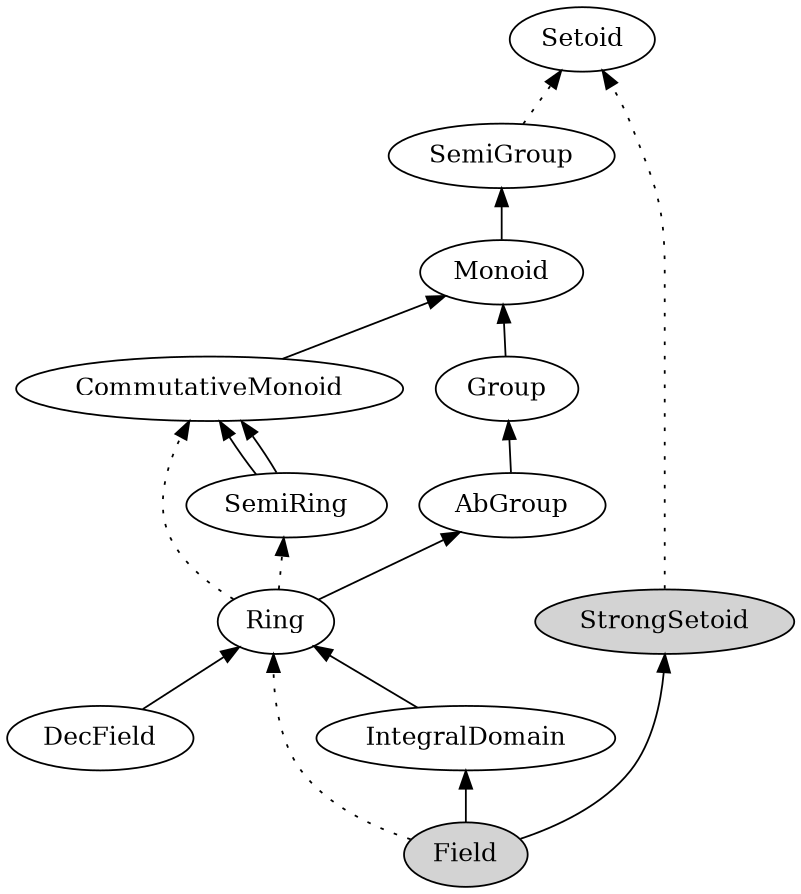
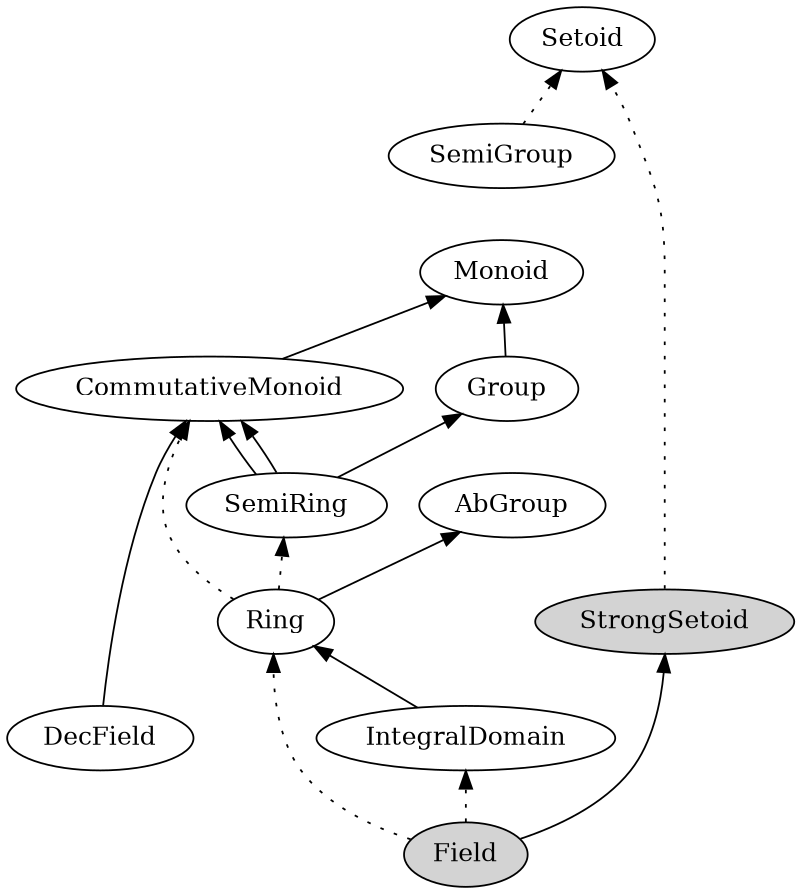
  digraph {
    rankdir=BT
    ranksep=0.4
    StrongSetoid [fillcolor=lightgrey style=filled]
    Setoid
    Field [fillcolor=lightgrey style=filled]
    Ring
    IntegralDomain
    CommutativeMonoid
    AbGroup
    SemiRing
    SemiGroup
    Monoid
    Group
    DecField
    StrongSetoid -> Setoid [style=dotted]
    Field -> StrongSetoid
    Field -> Ring [style=dotted]
-   Field -> IntegralDomain [style=solid]
+   Field -> IntegralDomain [style=dotted]
    Ring -> CommutativeMonoid [style=dotted]
    Ring -> AbGroup
    Ring -> SemiRing [style=dotted]
    IntegralDomain -> Ring
    CommutativeMonoid -> Monoid
-   AbGroup -> Group
+   SemiRing -> Group
    SemiRing -> CommutativeMonoid
    SemiRing -> CommutativeMonoid
    SemiGroup -> Setoid [style=dotted]
-   Monoid -> SemiGroup
    Group -> Monoid
-   DecField -> Ring
+   DecField -> CommutativeMonoid
  }
